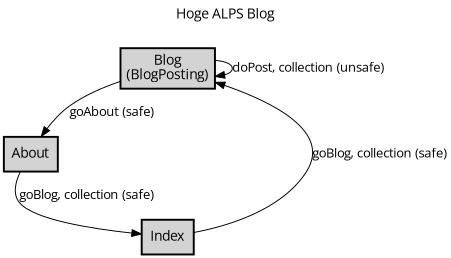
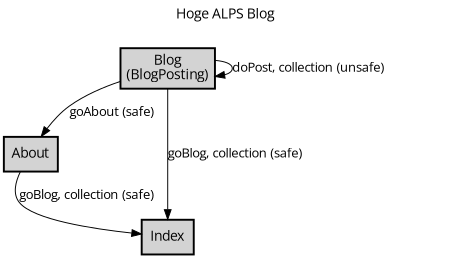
  digraph {
    fontname="Open Sans"
    label="Hoge ALPS Blog"
    labelloc=t
    node [fillcolor=lightgray fontname="Open Sans" shape=box style="bold,filled"]
    edge [fontname="Open Sans" fontsize=13]
    n1 [label=<<table cellspacing="0" cellpadding="5" border="0"><tr><td>Blog<br />(BlogPosting)<br /></td></tr></table>> margin=0.02]
    n2 [label=About]
    n3 [label=Index]
    n1 -> n1 [label=<doPost, collection (unsafe)>]
    n1 -> n2 [label=<goAbout (safe)>]
    n2 -> n3 [label=<goBlog, collection (safe)>]
-   n3 -> n1 [label=<goBlog, collection (safe)>]
+   n1 -> n3 [label=<goBlog, collection (safe)>]
  }
